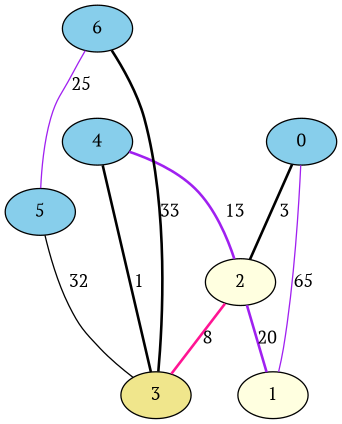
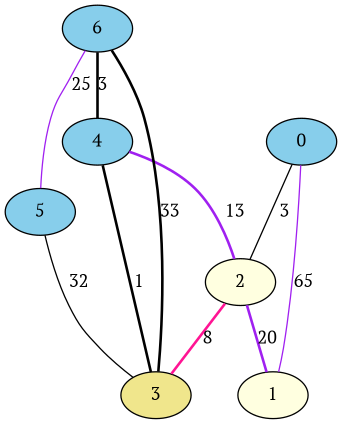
  graph {
    fontname="PT Serif"
    node [fillcolor=skyblue fontname="PT Serif" style=filled]
    edge [color=black fontname="PT Serif" style=bold]
    3 [fillcolor=khaki]
    4
    2 [fillcolor=lightyellow]
    5
    6
    0
    1 [fillcolor=lightyellow]
    4 -- 3 [label=1]
    4 -- 2 [color=purple label=13]
    2 -- 3 [color=deeppink label=8]
    2 -- 1 [color=purple label=20]
    5 -- 3 [label=32 style=""]
    6 -- 3 [label=33]
+   6 -- 4 [label=3]
    6 -- 5 [color=purple label=25 style=""]
-   0 -- 2 [label=3]
+   0 -- 2 [label=3 style=solid]
    0 -- 1 [color=purple label=65 style=""]
  }
